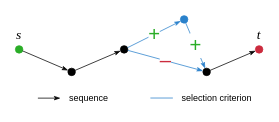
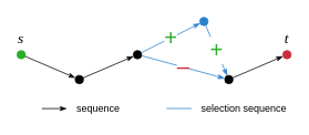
  <mxCell id="0" />
  <mxCell id="1" parent="0" />
  <mxCell id="2" value="" style="ellipse;whiteSpace=wrap;html=1;aspect=fixed;fillColor=#2aad27;strokeColor=#2AAD27;" parent="1" vertex="1"><mxGeometry x="20" y="60" width="10" height="10" as="geometry" /></mxCell>
  <mxCell id="3" value="" style="ellipse;whiteSpace=wrap;html=1;aspect=fixed;fillColor=#000000;" parent="1" vertex="1"><mxGeometry x="90" y="90" width="10" height="10" as="geometry" /></mxCell>
  <mxCell id="4" value="" style="ellipse;whiteSpace=wrap;html=1;aspect=fixed;strokeColor=#000000;fillColor=#000000;" parent="1" vertex="1"><mxGeometry x="160" y="60" width="10" height="10" as="geometry" /></mxCell>
  <mxCell id="5" value="" style="ellipse;whiteSpace=wrap;html=1;aspect=fixed;fillColor=#CB2B3E;strokeColor=#CB2B3E;" parent="1" vertex="1"><mxGeometry x="340" y="60" width="10" height="10" as="geometry" /></mxCell>
  <mxCell id="6" value="" style="ellipse;whiteSpace=wrap;html=1;aspect=fixed;strokeColor=#000000;fillColor=#000000;" parent="1" vertex="1"><mxGeometry x="270" y="90" width="10" height="10" as="geometry" /></mxCell>
  <mxCell id="7" value="" style="endArrow=classicThin;html=1;rounded=0;endFill=1;" parent="1" source="2" target="3" edge="1"><mxGeometry width="50" height="50" relative="1" as="geometry"><mxPoint x="-10" y="110" as="sourcePoint" /><mxPoint x="220" y="70" as="targetPoint" /></mxGeometry></mxCell>
  <mxCell id="8" value="" style="endArrow=classicThin;html=1;rounded=0;endFill=1;" parent="1" source="3" target="4" edge="1"><mxGeometry width="50" height="50" relative="1" as="geometry"><mxPoint x="120" y="50" as="sourcePoint" /><mxPoint x="110" y="40" as="targetPoint" /></mxGeometry></mxCell>
  <mxCell id="9" value="&lt;font color=&quot;#cb2b3e&quot; style=&quot;font-size: 27px;&quot;&gt;–&lt;/font&gt;" style="endArrow=classicThin;html=1;rounded=0;strokeColor=#2a81cb;endFill=1;fontSize=27;" parent="1" source="4" target="6" edge="1"><mxGeometry width="50" height="50" relative="1" as="geometry"><mxPoint x="170" y="90" as="sourcePoint" /><mxPoint x="220" y="100" as="targetPoint" /></mxGeometry></mxCell>
  <mxCell id="10" value="" style="endArrow=classicThin;html=1;rounded=0;endFill=1;" parent="1" source="6" target="5" edge="1"><mxGeometry width="50" height="50" relative="1" as="geometry"><mxPoint x="180" y="100" as="sourcePoint" /><mxPoint x="350" y="90" as="targetPoint" /></mxGeometry></mxCell>
  <mxCell id="11" value="" style="ellipse;whiteSpace=wrap;html=1;aspect=fixed;strokeColor=#2A81CB;fillColor=#2a81cb;" parent="1" vertex="1"><mxGeometry x="240" y="20" width="10" height="10" as="geometry" /></mxCell>
  <mxCell id="12" value="" style="endArrow=classicThin;html=1;rounded=0;endFill=1;" parent="1" edge="1"><mxGeometry width="50" height="50" relative="1" as="geometry"><mxPoint x="50" y="130" as="sourcePoint" /><mxPoint x="80" y="130" as="targetPoint" /></mxGeometry></mxCell>
  <mxCell id="13" value="sequence" style="text;html=1;strokeColor=none;fillColor=none;align=left;verticalAlign=middle;whiteSpace=wrap;rounded=0;" parent="1" vertex="1"><mxGeometry x="90" y="120" width="60" height="20" as="geometry" /></mxCell>
  <mxCell id="14" value="" style="endArrow=none;html=1;rounded=0;strokeColor=#2a81cb;" parent="1" edge="1"><mxGeometry width="50" height="50" relative="1" as="geometry"><mxPoint x="200" y="129.86" as="sourcePoint" /><mxPoint x="230" y="129.86" as="targetPoint" /></mxGeometry></mxCell>
- <mxCell id="15" value="selection criterion" style="text;html=1;strokeColor=none;fillColor=none;align=left;verticalAlign=middle;whiteSpace=wrap;rounded=0;" parent="1" vertex="1"><mxGeometry x="240" y="120" width="110" height="20" as="geometry" /></mxCell>
+ <mxCell id="15" value="selection sequence" style="text;html=1;strokeColor=none;fillColor=none;align=left;verticalAlign=middle;whiteSpace=wrap;rounded=0;" parent="1" vertex="1"><mxGeometry x="240" y="120" width="110" height="20" as="geometry" /></mxCell>
  <mxCell id="16" value="+" style="endArrow=classicThin;html=1;rounded=0;strokeColor=#2a81cb;endFill=1;fontSize=27;fontColor=#2AAD27;" parent="1" source="4" target="11" edge="1"><mxGeometry width="50" height="50" relative="1" as="geometry"><mxPoint x="180" y="77" as="sourcePoint" /><mxPoint x="250" y="40" as="targetPoint" /></mxGeometry></mxCell>
  <mxCell id="17" value="+" style="endArrow=classicThin;html=1;rounded=0;strokeColor=#2a81cb;endFill=1;fontSize=27;fontColor=#2AAD27;" parent="1" source="11" target="6" edge="1"><mxGeometry width="50" height="50" relative="1" as="geometry"><mxPoint x="290" y="30" as="sourcePoint" /><mxPoint x="372" y="-6" as="targetPoint" /></mxGeometry></mxCell>
  <mxCell id="18" value="s" style="text;html=1;strokeColor=none;fillColor=none;align=center;verticalAlign=middle;whiteSpace=wrap;rounded=0;fontFamily=Times New Roman;fontSize=18;fontStyle=2" vertex="1" parent="1"><mxGeometry x="20" y="30" width="10" height="30" as="geometry" /></mxCell>
  <mxCell id="19" value="t" style="text;html=1;strokeColor=none;fillColor=none;align=center;verticalAlign=middle;whiteSpace=wrap;rounded=0;fontFamily=Times New Roman;fontSize=18;fontStyle=2" vertex="1" parent="1"><mxGeometry x="340" y="30" width="10" height="30" as="geometry" /></mxCell>
